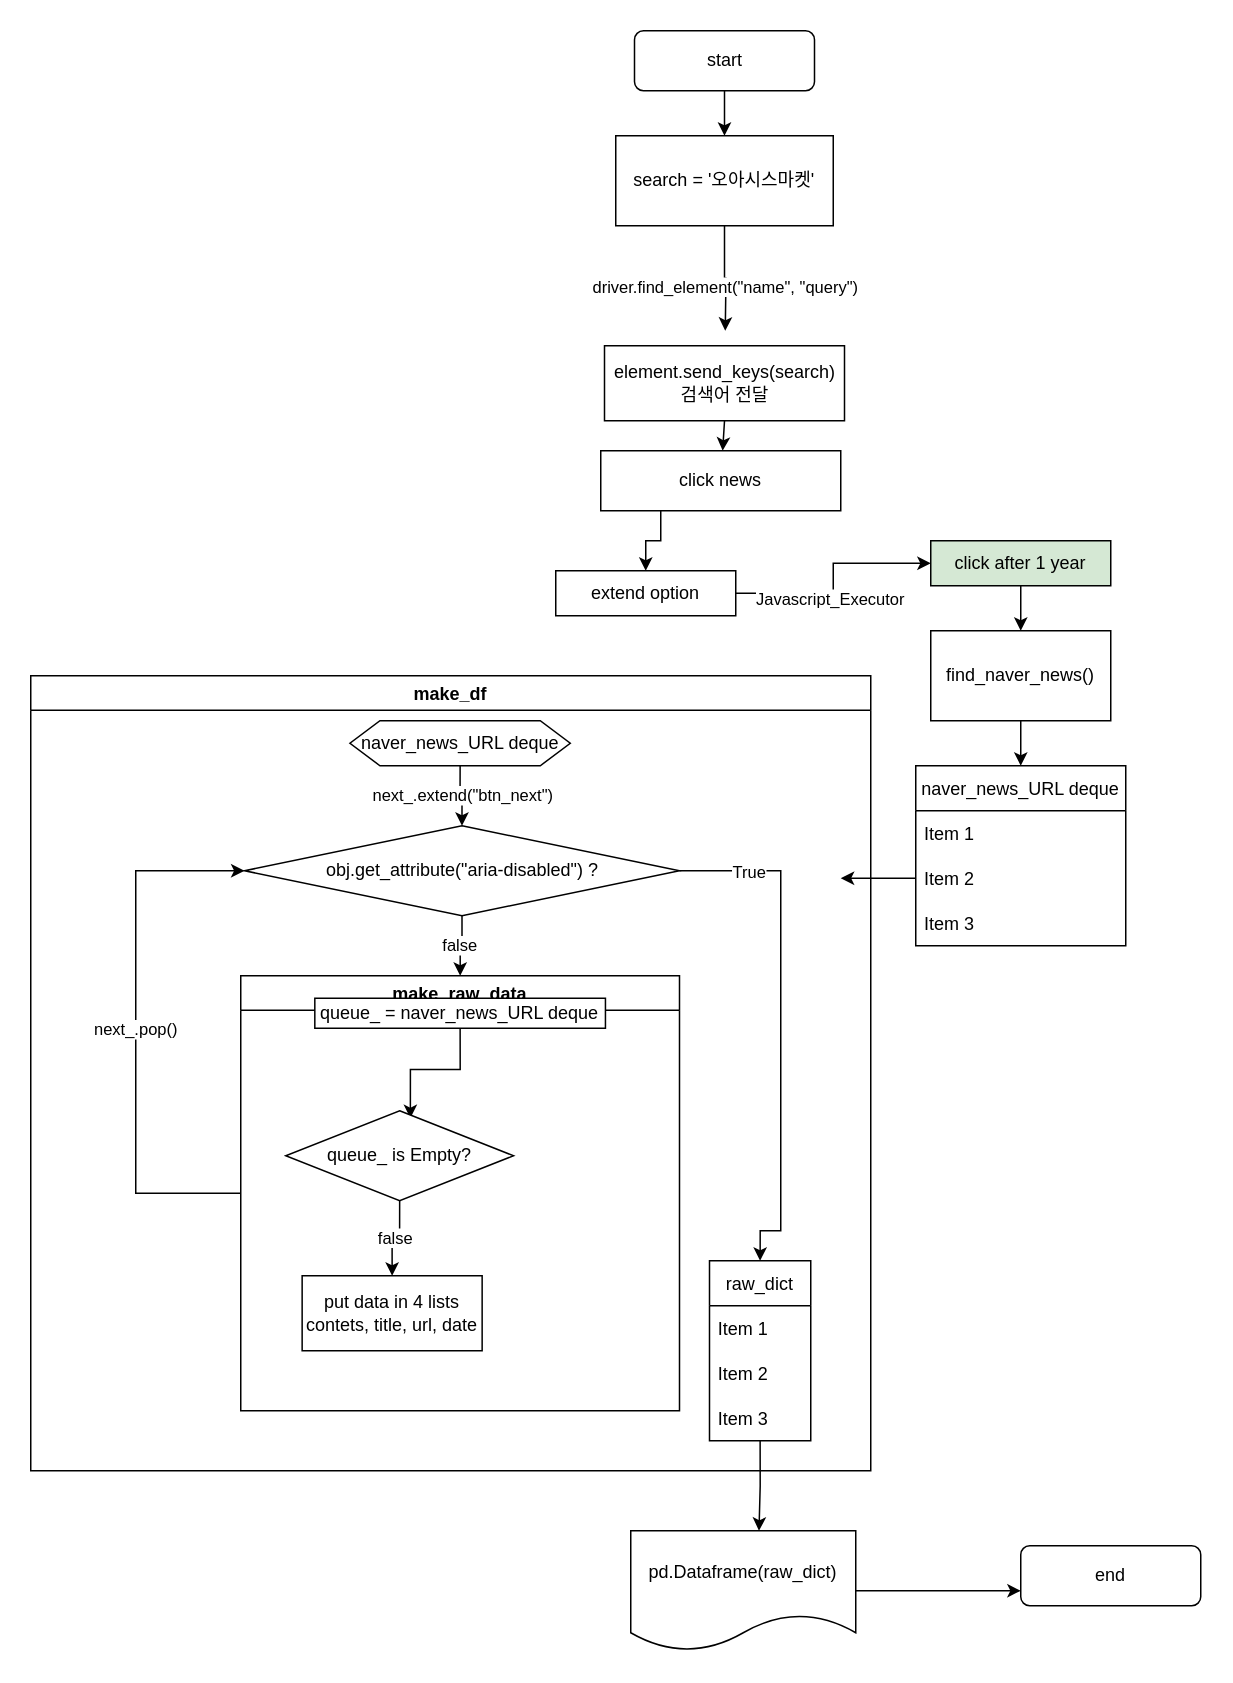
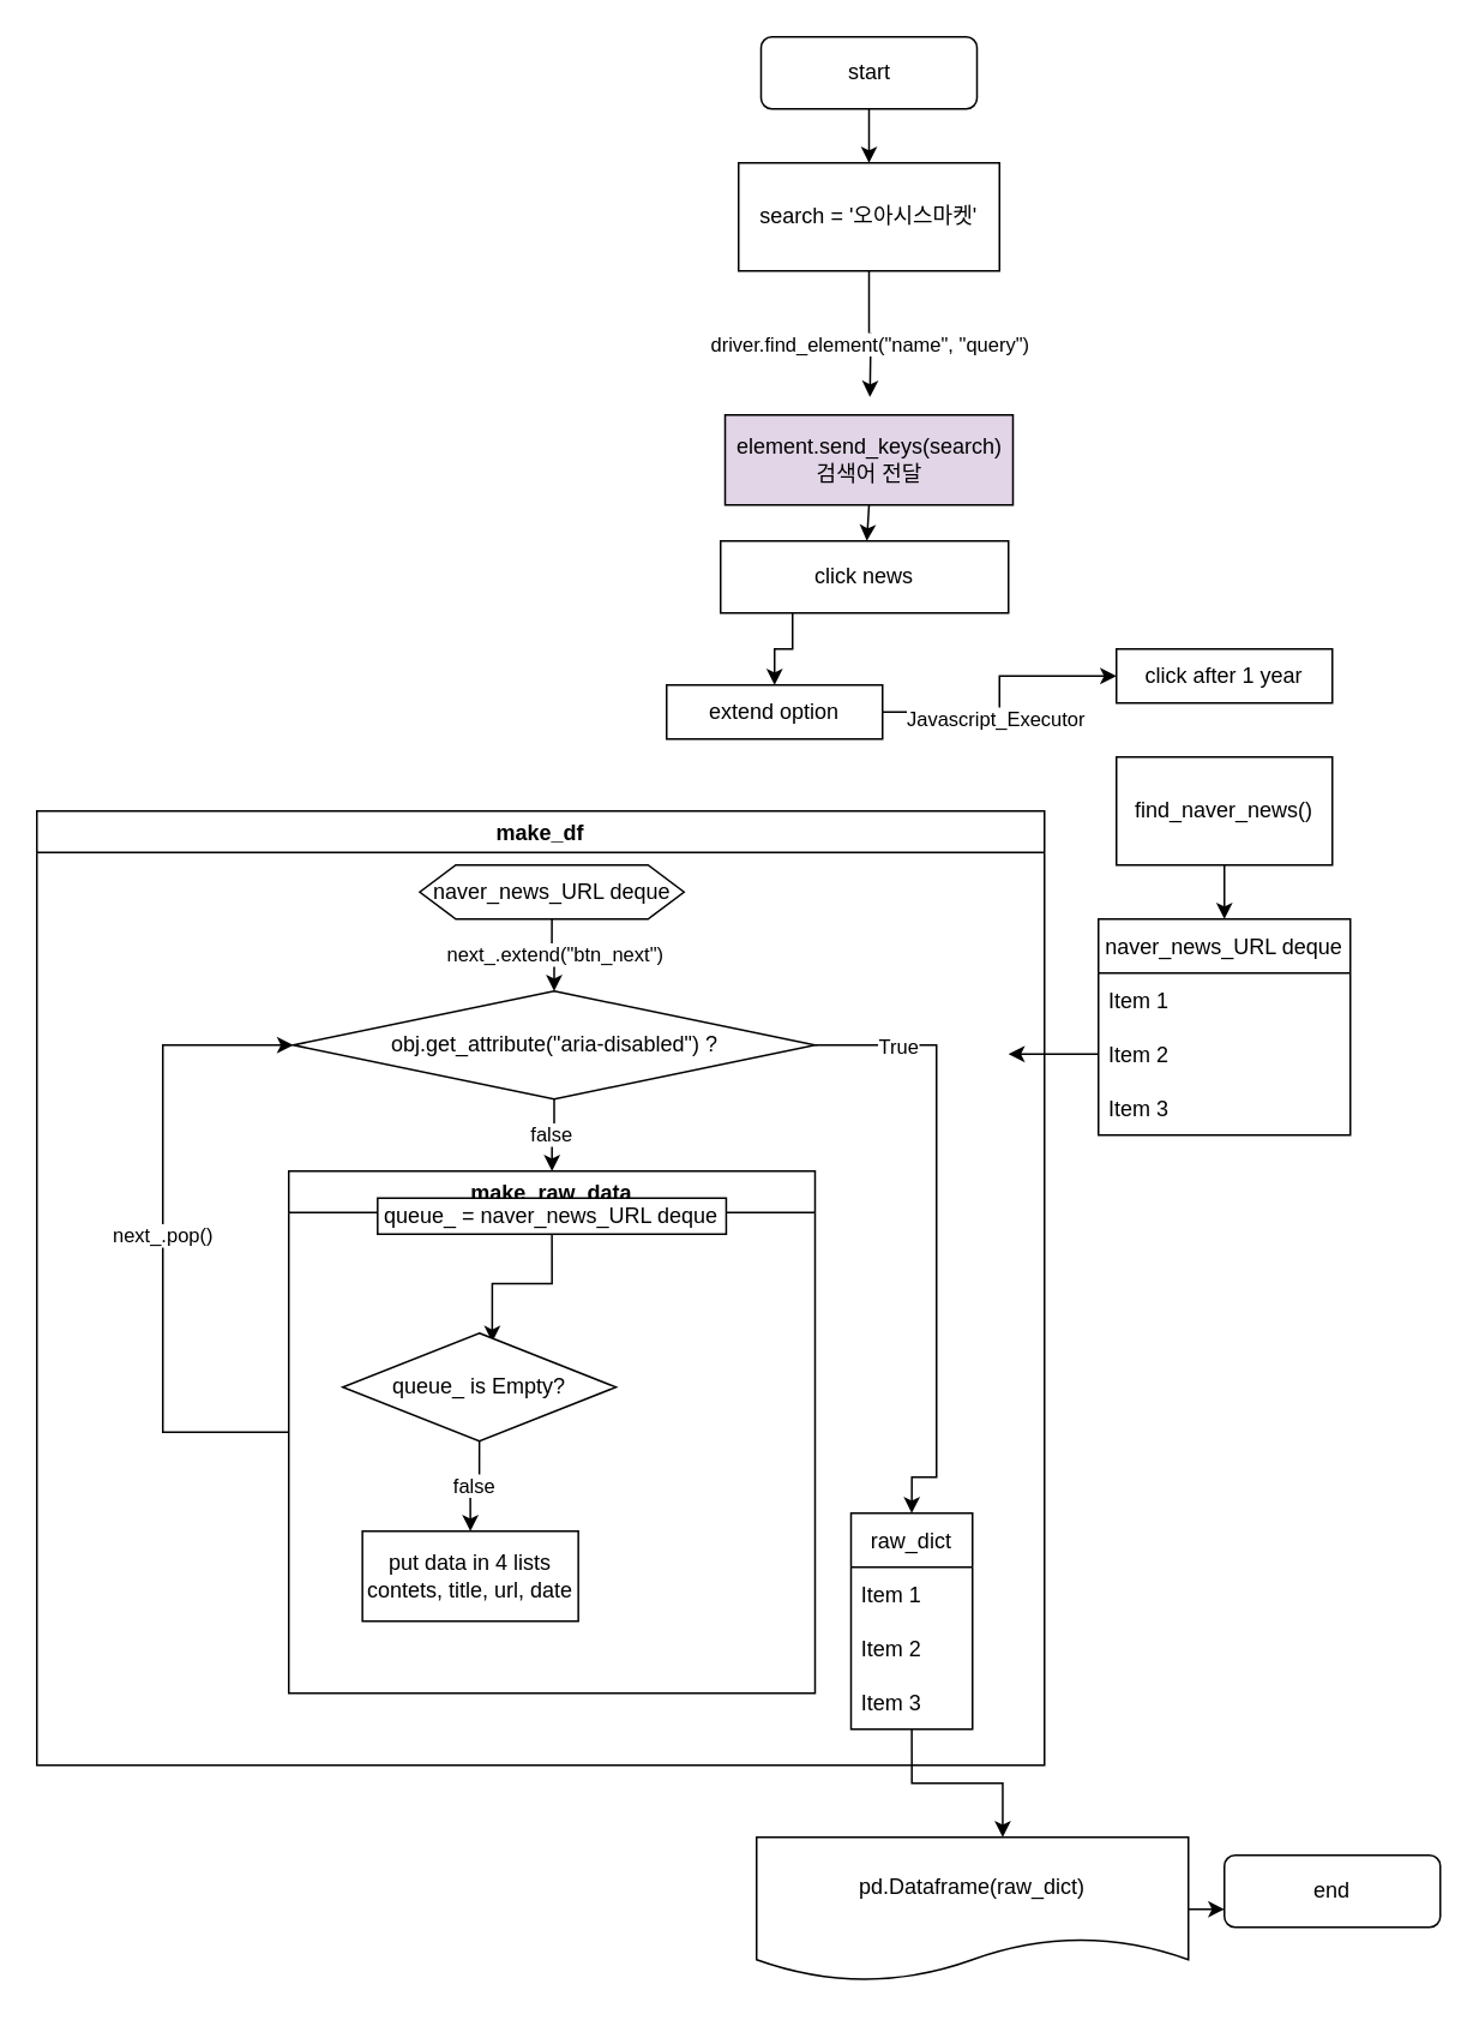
  <mxCell id="0" />
  <mxCell id="1" parent="0" />
  <mxCell id="2" value="start" style="rounded=1;whiteSpace=wrap;html=1;fontSize=12;glass=0;strokeWidth=1;shadow=0;" parent="1" vertex="1"><mxGeometry x="422.5" y="20" width="120" height="40" as="geometry" /></mxCell>
  <mxCell id="3" value="end" style="rounded=1;whiteSpace=wrap;html=1;fontSize=12;glass=0;strokeWidth=1;shadow=0;" parent="1" vertex="1"><mxGeometry x="680" y="1030" width="120" height="40" as="geometry" /></mxCell>
  <mxCell id="4" style="edgeStyle=orthogonalEdgeStyle;rounded=0;orthogonalLoop=1;jettySize=auto;html=1;exitX=0.5;exitY=1;exitDx=0;exitDy=0;" edge="1" parent="1" source="6"><mxGeometry relative="1" as="geometry"><mxPoint x="483" y="220" as="targetPoint" /></mxGeometry></mxCell>
  <mxCell id="5" value="driver.find_element(&quot;name&quot;, &quot;query&quot;)" style="edgeLabel;html=1;align=center;verticalAlign=middle;resizable=0;points=[];" vertex="1" connectable="0" parent="4"><mxGeometry x="-0.186" y="5" relative="1" as="geometry"><mxPoint x="-5" y="11" as="offset" /></mxGeometry></mxCell>
  <mxCell id="6" value="search = '오아시스마켓'" style="rounded=0;whiteSpace=wrap;html=1;" vertex="1" parent="1"><mxGeometry x="410" y="90" width="145" height="60" as="geometry" /></mxCell>
  <mxCell id="7" value="" style="endArrow=classic;html=1;rounded=0;exitX=0.5;exitY=1;exitDx=0;exitDy=0;" edge="1" parent="1" source="2" target="6"><mxGeometry width="50" height="50" relative="1" as="geometry"><mxPoint x="500" y="530" as="sourcePoint" /><mxPoint x="550" y="480" as="targetPoint" /></mxGeometry></mxCell>
- <mxCell id="8" value="&lt;div&gt;element.send_keys(search) 검색어 전달&lt;br&gt;&lt;/div&gt;" style="rounded=0;whiteSpace=wrap;html=1;" vertex="1" parent="1"><mxGeometry x="402.5" y="230" width="160" height="50" as="geometry" /></mxCell>
+ <mxCell id="8" value="&lt;div&gt;element.send_keys(search) 검색어 전달&lt;br&gt;&lt;/div&gt;" style="rounded=0;whiteSpace=wrap;html=1;fillColor=#e1d5e7;" vertex="1" parent="1"><mxGeometry x="402.5" y="230" width="160" height="50" as="geometry" /></mxCell>
  <mxCell id="9" style="edgeStyle=orthogonalEdgeStyle;rounded=0;orthogonalLoop=1;jettySize=auto;html=1;exitX=0.25;exitY=1;exitDx=0;exitDy=0;entryX=0.5;entryY=0;entryDx=0;entryDy=0;" edge="1" parent="1" source="10" target="14"><mxGeometry relative="1" as="geometry" /></mxCell>
  <mxCell id="10" value="click news" style="rounded=0;whiteSpace=wrap;html=1;" vertex="1" parent="1"><mxGeometry x="400" y="300" width="160" height="40" as="geometry" /></mxCell>
  <mxCell id="11" value="" style="endArrow=classic;html=1;rounded=0;exitX=0.5;exitY=1;exitDx=0;exitDy=0;" edge="1" parent="1" source="8" target="10"><mxGeometry width="50" height="50" relative="1" as="geometry"><mxPoint x="500" y="520" as="sourcePoint" /><mxPoint x="550" y="470" as="targetPoint" /></mxGeometry></mxCell>
  <mxCell id="12" style="edgeStyle=orthogonalEdgeStyle;rounded=0;orthogonalLoop=1;jettySize=auto;html=1;exitX=1;exitY=0.5;exitDx=0;exitDy=0;entryX=0;entryY=0.5;entryDx=0;entryDy=0;" edge="1" parent="1" source="14" target="16"><mxGeometry relative="1" as="geometry" /></mxCell>
  <mxCell id="13" value="Javascript_Executor" style="edgeLabel;html=1;align=center;verticalAlign=middle;resizable=0;points=[];" vertex="1" connectable="0" parent="12"><mxGeometry x="-0.179" y="-3" relative="1" as="geometry"><mxPoint as="offset" /></mxGeometry></mxCell>
  <mxCell id="14" value="extend option" style="rounded=0;whiteSpace=wrap;html=1;" vertex="1" parent="1"><mxGeometry x="370" y="380" width="120" height="30" as="geometry" /></mxCell>
- <mxCell id="15" style="edgeStyle=orthogonalEdgeStyle;rounded=0;orthogonalLoop=1;jettySize=auto;html=1;exitX=0.5;exitY=1;exitDx=0;exitDy=0;" edge="1" parent="1" source="16" target="18"><mxGeometry relative="1" as="geometry" /></mxCell>
- <mxCell id="16" value="click after 1 year" style="rounded=0;whiteSpace=wrap;html=1;fillColor=#d5e8d4;" vertex="1" parent="1"><mxGeometry x="620" y="360" width="120" height="30" as="geometry" /></mxCell>
+ <mxCell id="16" value="click after 1 year" style="rounded=0;whiteSpace=wrap;html=1;" vertex="1" parent="1"><mxGeometry x="620" y="360" width="120" height="30" as="geometry" /></mxCell>
  <mxCell id="17" style="edgeStyle=orthogonalEdgeStyle;rounded=0;orthogonalLoop=1;jettySize=auto;html=1;exitX=0.5;exitY=1;exitDx=0;exitDy=0;" edge="1" parent="1" source="18" target="19"><mxGeometry relative="1" as="geometry" /></mxCell>
  <mxCell id="18" value="find_naver_news()" style="rounded=0;whiteSpace=wrap;html=1;" vertex="1" parent="1"><mxGeometry x="620" y="420" width="120" height="60" as="geometry" /></mxCell>
  <mxCell id="19" value="naver_news_URL deque" style="swimlane;fontStyle=0;childLayout=stackLayout;horizontal=1;startSize=30;horizontalStack=0;resizeParent=1;resizeParentMax=0;resizeLast=0;collapsible=1;marginBottom=0;" vertex="1" parent="1"><mxGeometry x="610" y="510" width="140" height="120" as="geometry" /></mxCell>
  <mxCell id="20" value="Item 1" style="text;strokeColor=none;fillColor=none;align=left;verticalAlign=middle;spacingLeft=4;spacingRight=4;overflow=hidden;points=[[0,0.5],[1,0.5]];portConstraint=eastwest;rotatable=0;" vertex="1" parent="19"><mxGeometry y="30" width="140" height="30" as="geometry" /></mxCell>
  <mxCell id="21" value="Item 2" style="text;strokeColor=none;fillColor=none;align=left;verticalAlign=middle;spacingLeft=4;spacingRight=4;overflow=hidden;points=[[0,0.5],[1,0.5]];portConstraint=eastwest;rotatable=0;" vertex="1" parent="19"><mxGeometry y="60" width="140" height="30" as="geometry" /></mxCell>
  <mxCell id="22" value="Item 3" style="text;strokeColor=none;fillColor=none;align=left;verticalAlign=middle;spacingLeft=4;spacingRight=4;overflow=hidden;points=[[0,0.5],[1,0.5]];portConstraint=eastwest;rotatable=0;" vertex="1" parent="19"><mxGeometry y="90" width="140" height="30" as="geometry" /></mxCell>
  <mxCell id="23" value="make_df" style="swimlane;" vertex="1" parent="1"><mxGeometry x="20" y="450" width="560" height="530" as="geometry" /></mxCell>
  <mxCell id="24" value="make_raw_data" style="swimlane;" vertex="1" parent="23"><mxGeometry x="140" y="200" width="292.5" height="290" as="geometry" /></mxCell>
  <mxCell id="25" style="edgeStyle=orthogonalEdgeStyle;rounded=0;orthogonalLoop=1;jettySize=auto;html=1;exitX=0.5;exitY=1;exitDx=0;exitDy=0;entryX=0.547;entryY=0.083;entryDx=0;entryDy=0;entryPerimeter=0;" edge="1" parent="24" source="26" target="27"><mxGeometry relative="1" as="geometry" /></mxCell>
  <mxCell id="26" value="queue_ = naver_news_URL deque" style="rounded=0;whiteSpace=wrap;html=1;" vertex="1" parent="24"><mxGeometry x="49.38" y="15" width="193.75" height="20" as="geometry" /></mxCell>
  <mxCell id="27" value="queue_ is Empty?" style="rhombus;whiteSpace=wrap;html=1;" vertex="1" parent="24"><mxGeometry x="30" y="90" width="151.87" height="60" as="geometry" /></mxCell>
  <mxCell id="28" value="&lt;div&gt;put data in 4 lists&lt;/div&gt;&lt;div&gt;contets, title, url, date&lt;br&gt;&lt;/div&gt;" style="rounded=0;whiteSpace=wrap;html=1;" vertex="1" parent="24"><mxGeometry x="40.93" y="200" width="120" height="50" as="geometry" /></mxCell>
  <mxCell id="29" value="false" style="edgeStyle=orthogonalEdgeStyle;rounded=0;orthogonalLoop=1;jettySize=auto;html=1;exitX=0.5;exitY=1;exitDx=0;exitDy=0;entryX=0.5;entryY=0;entryDx=0;entryDy=0;" edge="1" parent="24" source="27" target="28"><mxGeometry relative="1" as="geometry"><mxPoint x="136" y="190" as="targetPoint" /></mxGeometry></mxCell>
  <mxCell id="30" value="&lt;div&gt;next_.extend(&quot;btn_next&quot;)&lt;/div&gt;" style="edgeStyle=orthogonalEdgeStyle;rounded=0;orthogonalLoop=1;jettySize=auto;html=1;exitX=0.5;exitY=1;exitDx=0;exitDy=0;entryX=0.5;entryY=0;entryDx=0;entryDy=0;" edge="1" parent="23" source="31" target="33"><mxGeometry relative="1" as="geometry" /></mxCell>
  <mxCell id="31" value="naver_news_URL deque" style="shape=hexagon;perimeter=hexagonPerimeter2;whiteSpace=wrap;html=1;fixedSize=1;" vertex="1" parent="23"><mxGeometry x="212.81" y="30" width="146.87" height="30" as="geometry" /></mxCell>
  <mxCell id="32" value="false" style="edgeStyle=orthogonalEdgeStyle;rounded=0;orthogonalLoop=1;jettySize=auto;html=1;exitX=0.5;exitY=1;exitDx=0;exitDy=0;" edge="1" parent="23" source="33" target="24"><mxGeometry relative="1" as="geometry" /></mxCell>
  <mxCell id="33" value="obj.get_attribute(&quot;aria-disabled&quot;) ?" style="rhombus;whiteSpace=wrap;html=1;" vertex="1" parent="23"><mxGeometry x="142.5" y="100" width="290" height="60" as="geometry" /></mxCell>
  <mxCell id="34" value="next_.pop()" style="edgeStyle=orthogonalEdgeStyle;rounded=0;orthogonalLoop=1;jettySize=auto;html=1;exitX=0;exitY=0.5;exitDx=0;exitDy=0;entryX=0;entryY=0.5;entryDx=0;entryDy=0;" edge="1" parent="23" source="24" target="33"><mxGeometry relative="1" as="geometry"><mxPoint x="80" y="100" as="targetPoint" /><Array as="points"><mxPoint x="70" y="345" /><mxPoint x="70" y="130" /></Array></mxGeometry></mxCell>
  <mxCell id="35" style="edgeStyle=orthogonalEdgeStyle;rounded=0;orthogonalLoop=1;jettySize=auto;html=1;exitX=0;exitY=0.5;exitDx=0;exitDy=0;" edge="1" parent="1" source="21"><mxGeometry relative="1" as="geometry"><mxPoint x="560" y="585" as="targetPoint" /></mxGeometry></mxCell>
  <mxCell id="36" style="edgeStyle=orthogonalEdgeStyle;rounded=0;orthogonalLoop=1;jettySize=auto;html=1;exitX=1;exitY=0.5;exitDx=0;exitDy=0;entryX=0;entryY=0.75;entryDx=0;entryDy=0;" edge="1" parent="1" source="37" target="3"><mxGeometry relative="1" as="geometry" /></mxCell>
- <mxCell id="37" value="pd.Dataframe(raw_dict)" style="shape=document;whiteSpace=wrap;html=1;boundedLbl=1;" vertex="1" parent="1"><mxGeometry x="420" y="1020" width="150" height="80" as="geometry" /></mxCell>
+ <mxCell id="37" value="pd.Dataframe(raw_dict)" style="shape=document;whiteSpace=wrap;html=1;boundedLbl=1;" vertex="1" parent="1"><mxGeometry x="420" y="1020" width="240" height="80" as="geometry" /></mxCell>
  <mxCell id="38" style="edgeStyle=orthogonalEdgeStyle;rounded=0;orthogonalLoop=1;jettySize=auto;html=1;exitX=0.5;exitY=1;exitDx=0;exitDy=0;entryX=0.57;entryY=0;entryDx=0;entryDy=0;entryPerimeter=0;" edge="1" parent="1" source="39" target="37"><mxGeometry relative="1" as="geometry" /></mxCell>
  <mxCell id="39" value="raw_dict" style="swimlane;fontStyle=0;childLayout=stackLayout;horizontal=1;startSize=30;horizontalStack=0;resizeParent=1;resizeParentMax=0;resizeLast=0;collapsible=1;marginBottom=0;" vertex="1" parent="1"><mxGeometry x="472.5" y="840" width="67.5" height="120" as="geometry" /></mxCell>
  <mxCell id="40" value="Item 1" style="text;strokeColor=none;fillColor=none;align=left;verticalAlign=middle;spacingLeft=4;spacingRight=4;overflow=hidden;points=[[0,0.5],[1,0.5]];portConstraint=eastwest;rotatable=0;" vertex="1" parent="39"><mxGeometry y="30" width="67.5" height="30" as="geometry" /></mxCell>
  <mxCell id="41" value="Item 2" style="text;strokeColor=none;fillColor=none;align=left;verticalAlign=middle;spacingLeft=4;spacingRight=4;overflow=hidden;points=[[0,0.5],[1,0.5]];portConstraint=eastwest;rotatable=0;" vertex="1" parent="39"><mxGeometry y="60" width="67.5" height="30" as="geometry" /></mxCell>
  <mxCell id="42" value="Item 3" style="text;strokeColor=none;fillColor=none;align=left;verticalAlign=middle;spacingLeft=4;spacingRight=4;overflow=hidden;points=[[0,0.5],[1,0.5]];portConstraint=eastwest;rotatable=0;" vertex="1" parent="39"><mxGeometry y="90" width="67.5" height="30" as="geometry" /></mxCell>
  <mxCell id="43" style="edgeStyle=orthogonalEdgeStyle;rounded=0;orthogonalLoop=1;jettySize=auto;html=1;exitX=1;exitY=0.5;exitDx=0;exitDy=0;entryX=0.5;entryY=0;entryDx=0;entryDy=0;" edge="1" parent="1" source="33" target="39"><mxGeometry relative="1" as="geometry"><mxPoint x="510" y="580" as="targetPoint" /><Array as="points"><mxPoint x="520" y="580" /><mxPoint x="520" y="820" /></Array></mxGeometry></mxCell>
  <mxCell id="44" value="True" style="edgeLabel;html=1;align=center;verticalAlign=middle;resizable=0;points=[];" vertex="1" connectable="0" parent="43"><mxGeometry x="-0.725" y="-4" relative="1" as="geometry"><mxPoint x="-1" y="-4" as="offset" /></mxGeometry></mxCell>
